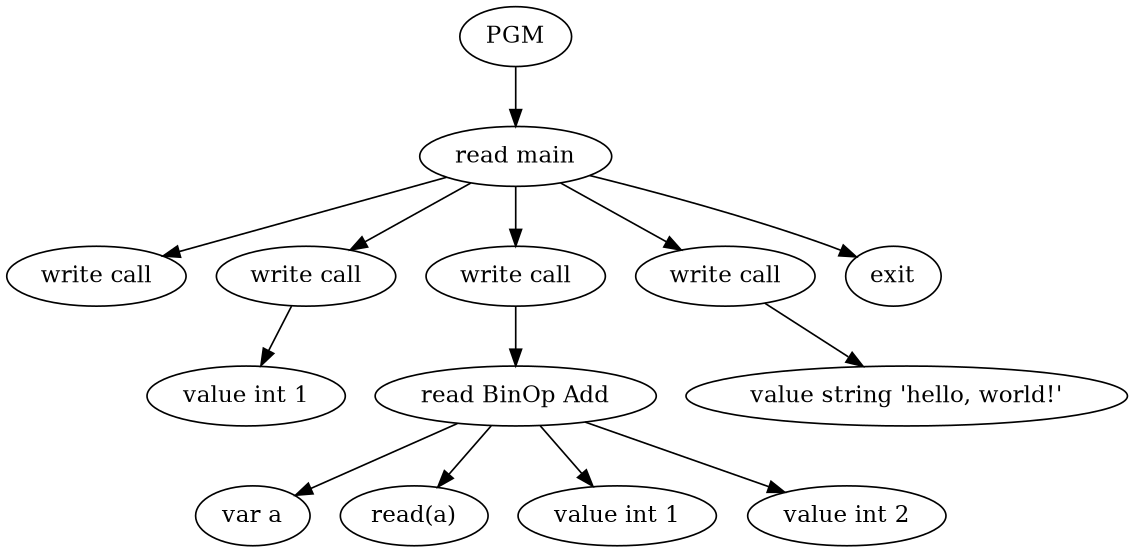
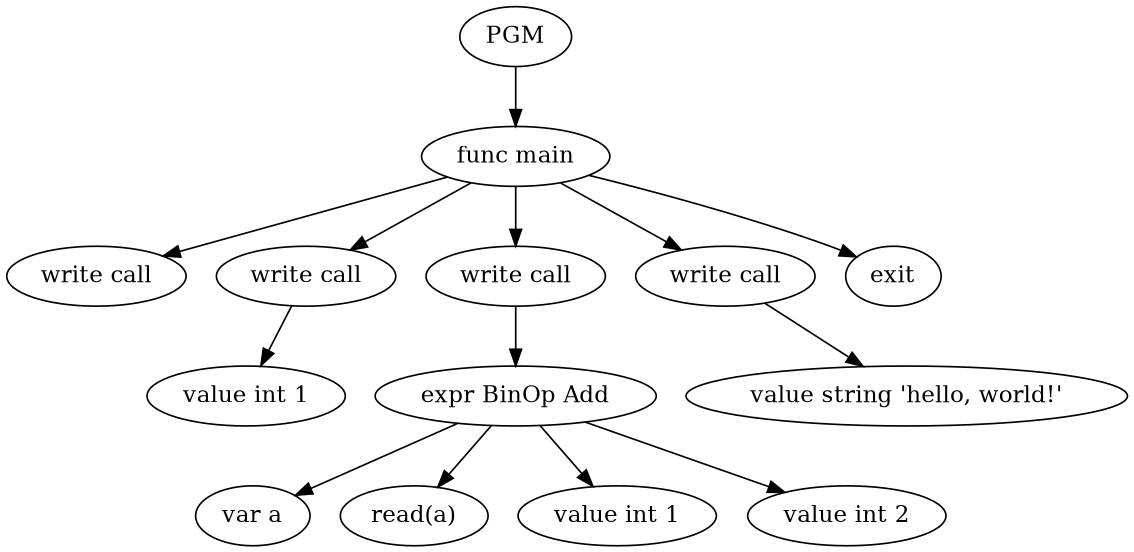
  digraph {
    node [shape=ellipse]
    n1 [label=PGM]
-   n2 [label="read main"]
+   n2 [label="func main"]
    n3 [label="write call"]
    n4 [label="write call"]
    n5 [label="write call"]
    n6 [label="write call"]
    n7 [label=exit]
    n8 [label="var a"]
    n9 [label="read(a)"]
    n10 [label="value int 1"]
-   n11 [label="read BinOp Add"]
+   n11 [label="expr BinOp Add"]
    n12 [label="value string 'hello, world!'"]
    n13 [label="value int 1"]
    n14 [label="value int 2"]
    n1 -> n2
    n2 -> n3
    n2 -> n4
    n2 -> n5
    n2 -> n6
    n2 -> n7
    n4 -> n10
    n5 -> n11
    n6 -> n12
    n11 -> n8
    n11 -> n9
    n11 -> n13
    n11 -> n14
  }
